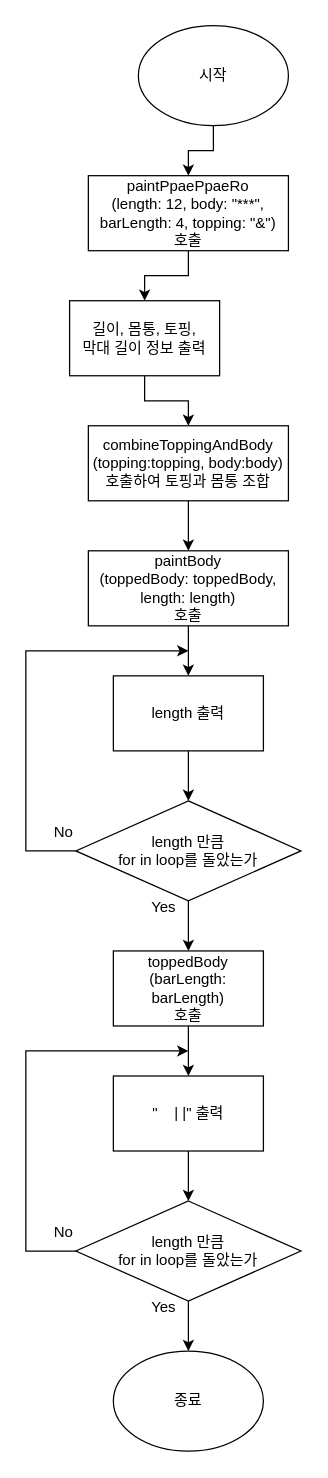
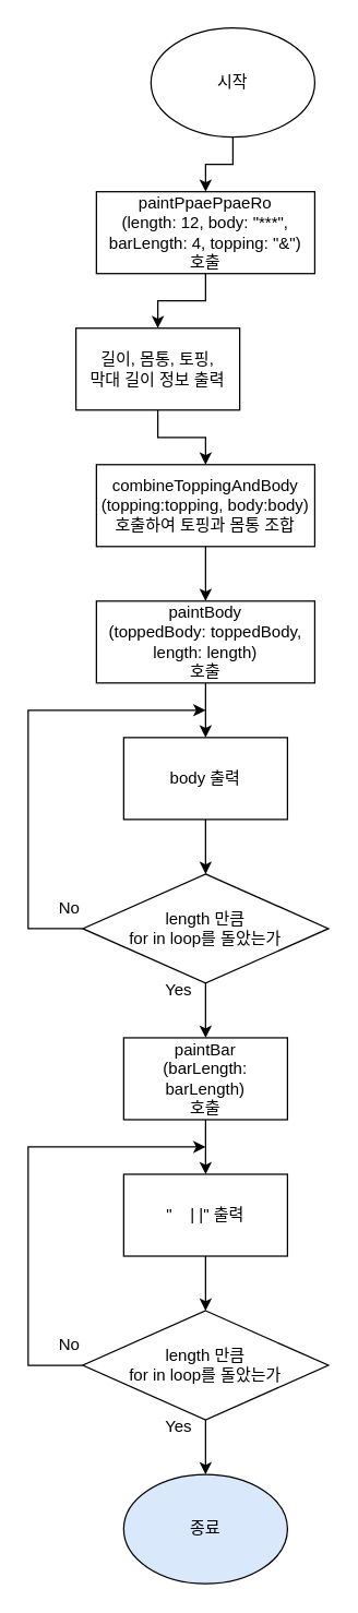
  <mxCell id="0" />
  <mxCell id="1" parent="0" />
  <mxCell id="2" value="" style="edgeStyle=orthogonalEdgeStyle;rounded=0;orthogonalLoop=1;jettySize=auto;html=1;" parent="1" source="3" target="6" edge="1"><mxGeometry relative="1" as="geometry" /></mxCell>
  <mxCell id="3" value="시작" style="ellipse;whiteSpace=wrap;html=1;" parent="1" vertex="1"><mxGeometry x="110" y="20" width="120" height="80" as="geometry" /></mxCell>
  <mxCell id="4" value="" style="edgeStyle=orthogonalEdgeStyle;rounded=0;orthogonalLoop=1;jettySize=auto;html=1;exitX=0.5;exitY=1;exitDx=0;exitDy=0;" parent="1" target="8" edge="1" source="30"><mxGeometry relative="1" as="geometry"><mxPoint x="150" y="525" as="sourcePoint" /></mxGeometry></mxCell>
  <mxCell id="5" value="" style="edgeStyle=orthogonalEdgeStyle;rounded=0;orthogonalLoop=1;jettySize=auto;html=1;" parent="1" source="6" target="24" edge="1"><mxGeometry relative="1" as="geometry" /></mxCell>
  <mxCell id="6" value="&lt;div&gt;paintPpaePpaeRo&lt;br&gt;(length: 12, body: &quot;***&quot;, barLength: 4, topping: &quot;&amp;amp;&quot;)&lt;br&gt;호출&lt;/div&gt;" style="rounded=0;whiteSpace=wrap;html=1;" parent="1" vertex="1"><mxGeometry x="70" y="140" width="160" height="60" as="geometry" /></mxCell>
  <mxCell id="7" value="" style="edgeStyle=orthogonalEdgeStyle;rounded=0;orthogonalLoop=1;jettySize=auto;html=1;" parent="1" source="8" target="10" edge="1"><mxGeometry relative="1" as="geometry" /></mxCell>
- <mxCell id="8" value="length 출력" style="whiteSpace=wrap;html=1;rounded=0;" parent="1" vertex="1"><mxGeometry x="90" y="540" width="120" height="60" as="geometry" /></mxCell>
+ <mxCell id="8" value="body 출력" style="whiteSpace=wrap;html=1;rounded=0;" parent="1" vertex="1"><mxGeometry x="90" y="540" width="120" height="60" as="geometry" /></mxCell>
  <mxCell id="9" value="" style="edgeStyle=orthogonalEdgeStyle;rounded=0;orthogonalLoop=1;jettySize=auto;html=1;" parent="1" source="10" target="27" edge="1"><mxGeometry relative="1" as="geometry" /></mxCell>
  <mxCell id="10" value="length 만큼&lt;br&gt;for in loop를 돌았는가" style="rhombus;whiteSpace=wrap;html=1;rounded=0;" parent="1" vertex="1"><mxGeometry x="60" y="640" width="180" height="80" as="geometry" /></mxCell>
  <mxCell id="11" style="edgeStyle=orthogonalEdgeStyle;rounded=0;orthogonalLoop=1;jettySize=auto;html=1;exitX=0.5;exitY=1;exitDx=0;exitDy=0;" parent="1" source="10" target="10" edge="1"><mxGeometry relative="1" as="geometry" /></mxCell>
  <mxCell id="12" value="" style="endArrow=classic;html=1;rounded=0;exitX=0;exitY=0.5;exitDx=0;exitDy=0;" parent="1" source="10" edge="1"><mxGeometry width="50" height="50" relative="1" as="geometry"><mxPoint x="90" y="790" as="sourcePoint" /><mxPoint x="150" y="520" as="targetPoint" /><Array as="points"><mxPoint x="20" y="680" /><mxPoint x="20" y="520" /></Array></mxGeometry></mxCell>
  <mxCell id="13" value="" style="edgeStyle=orthogonalEdgeStyle;rounded=0;orthogonalLoop=1;jettySize=auto;html=1;" parent="1" source="14" target="16" edge="1"><mxGeometry relative="1" as="geometry" /></mxCell>
  <mxCell id="14" value="&quot;&amp;nbsp; &amp;nbsp; | |&quot; 출력" style="whiteSpace=wrap;html=1;rounded=0;" parent="1" vertex="1"><mxGeometry x="90" y="860" width="120" height="60" as="geometry" /></mxCell>
  <mxCell id="15" value="" style="edgeStyle=orthogonalEdgeStyle;rounded=0;orthogonalLoop=1;jettySize=auto;html=1;" parent="1" source="16" edge="1"><mxGeometry relative="1" as="geometry"><mxPoint x="150" y="1080" as="targetPoint" /></mxGeometry></mxCell>
  <mxCell id="16" value="length 만큼&lt;br&gt;for in loop를 돌았는가" style="rhombus;whiteSpace=wrap;html=1;rounded=0;" parent="1" vertex="1"><mxGeometry x="60" y="960" width="180" height="80" as="geometry" /></mxCell>
  <mxCell id="17" style="edgeStyle=orthogonalEdgeStyle;rounded=0;orthogonalLoop=1;jettySize=auto;html=1;exitX=0.5;exitY=1;exitDx=0;exitDy=0;" parent="1" source="16" target="16" edge="1"><mxGeometry relative="1" as="geometry" /></mxCell>
  <mxCell id="18" value="" style="endArrow=classic;html=1;rounded=0;exitX=0;exitY=0.5;exitDx=0;exitDy=0;" parent="1" source="16" edge="1"><mxGeometry width="50" height="50" relative="1" as="geometry"><mxPoint x="90" y="1110" as="sourcePoint" /><mxPoint x="150" y="840" as="targetPoint" /><Array as="points"><mxPoint x="20" y="1000" /><mxPoint x="20" y="920" /><mxPoint x="20" y="840" /></Array></mxGeometry></mxCell>
  <mxCell id="19" value="Yes" style="text;html=1;align=center;verticalAlign=middle;resizable=0;points=[];autosize=1;strokeColor=none;fillColor=none;" parent="1" vertex="1"><mxGeometry x="110" y="1030" width="40" height="30" as="geometry" /></mxCell>
  <mxCell id="20" value="Yes" style="text;html=1;align=center;verticalAlign=middle;resizable=0;points=[];autosize=1;strokeColor=none;fillColor=none;" parent="1" vertex="1"><mxGeometry x="110" y="710" width="40" height="30" as="geometry" /></mxCell>
  <mxCell id="21" value="No" style="text;html=1;align=center;verticalAlign=middle;resizable=0;points=[];autosize=1;strokeColor=none;fillColor=none;" parent="1" vertex="1"><mxGeometry x="30" y="970" width="40" height="30" as="geometry" /></mxCell>
- <mxCell id="22" value="종료" style="ellipse;whiteSpace=wrap;html=1;" parent="1" vertex="1"><mxGeometry x="90" y="1080" width="120" height="80" as="geometry" /></mxCell>
+ <mxCell id="22" value="종료" style="ellipse;whiteSpace=wrap;html=1;fillColor=#dae8fc;" parent="1" vertex="1"><mxGeometry x="90" y="1080" width="120" height="80" as="geometry" /></mxCell>
  <mxCell id="23" value="" style="edgeStyle=orthogonalEdgeStyle;rounded=0;orthogonalLoop=1;jettySize=auto;html=1;" parent="1" source="24" target="29" edge="1"><mxGeometry relative="1" as="geometry" /></mxCell>
  <mxCell id="24" value="길이, 몸통, 토핑,&lt;br&gt;막대 길이 정보 출력" style="whiteSpace=wrap;html=1;rounded=0;" parent="1" vertex="1"><mxGeometry x="55" y="240" width="120" height="60" as="geometry" /></mxCell>
  <mxCell id="25" value="No" style="text;html=1;align=center;verticalAlign=middle;resizable=0;points=[];autosize=1;strokeColor=none;fillColor=none;" parent="1" vertex="1"><mxGeometry x="30" y="650" width="40" height="30" as="geometry" /></mxCell>
  <mxCell id="26" value="" style="edgeStyle=orthogonalEdgeStyle;rounded=0;orthogonalLoop=1;jettySize=auto;html=1;" parent="1" source="27" target="14" edge="1"><mxGeometry relative="1" as="geometry" /></mxCell>
- <mxCell id="27" value="toppedBody&lt;br&gt;(barLength: barLength)&lt;br&gt;호출" style="whiteSpace=wrap;html=1;rounded=0;" parent="1" vertex="1"><mxGeometry x="90" y="760" width="120" height="60" as="geometry" /></mxCell>
+ <mxCell id="27" value="paintBar&lt;br&gt;(barLength: barLength)&lt;br&gt;호출" style="whiteSpace=wrap;html=1;rounded=0;" parent="1" vertex="1"><mxGeometry x="90" y="760" width="120" height="60" as="geometry" /></mxCell>
  <mxCell id="28" value="" style="edgeStyle=orthogonalEdgeStyle;rounded=0;orthogonalLoop=1;jettySize=auto;html=1;" edge="1" parent="1" source="29" target="30"><mxGeometry relative="1" as="geometry" /></mxCell>
  <mxCell id="29" value="combineToppingAndBody&lt;br&gt;(topping:topping, body:body)&lt;br&gt;호출하여 토핑과 몸통 조합" style="whiteSpace=wrap;html=1;rounded=0;" parent="1" vertex="1"><mxGeometry x="70" y="340" width="160" height="60" as="geometry" /></mxCell>
  <mxCell id="30" value="paintBody&lt;br&gt;(toppedBody: toppedBody, &lt;br&gt;length: length)&lt;br&gt;호출" style="whiteSpace=wrap;html=1;rounded=0;" vertex="1" parent="1"><mxGeometry x="70" y="440" width="160" height="60" as="geometry" /></mxCell>
